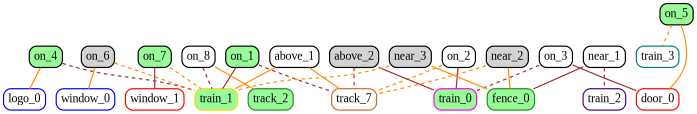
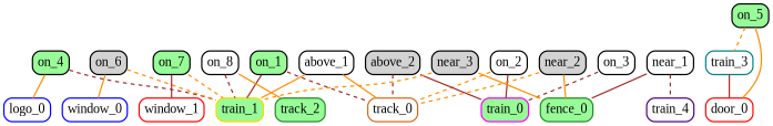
  digraph {
    fontname="Liberation Serif"
    rankdir=TB
    node [fillcolor=white fontname="Liberation Serif" fontsize=20 penwidth=2 shape=box style="rounded,filled"]
    edge [arrowhead=none color=darkorange constraint=true fontname="Liberation Serif" penwidth=2]
    n1 [color=blue label=logo_0]
    n2 [color=red label=door_0]
    n3 [color=forestgreen fillcolor=palegreen label=fence_0]
    n4 [color=magenta fillcolor=palegreen label=train_0]
-   n5 [color=chocolate label=track_7]
+   n5 [color=chocolate label=track_0]
    n6 [color=gold fillcolor=palegreen label=train_1]
-   n7 [color=indigo label=train_2]
+   n7 [color=indigo label=train_4]
    n8 [color=teal label=train_3]
    n9 [color=blue label=window_0]
    n10 [color=red label=window_1]
    n11 [color=forestgreen fillcolor=palegreen label=track_2]
    n12 [fillcolor=palegreen label=on_1]
    n13 [label=on_2]
    n14 [label=above_1]
    n15 [fillcolor=lightgrey label=above_2]
    n16 [label=near_1]
    n17 [label=on_3]
    n18 [fillcolor=palegreen label=on_4]
    n19 [fillcolor=lightgrey label=near_2]
    n20 [fillcolor=palegreen label=on_5]
    n21 [fillcolor=lightgrey label=on_6]
    n22 [fillcolor=palegreen label=on_7]
    n23 [label=on_8]
    n24 [fillcolor=lightgrey label=near_3]
    n12 -> n5 [color=brown style=dashed]
    n12 -> n6 [color=brown]
    n13 -> n4 [color=brown]
    n13 -> n5 [style=dashed]
    n14 -> n5 [style=solid]
    n14 -> n6
    n15 -> n4 [color=brown]
    n15 -> n5 [color=brown style=dashed]
    n16 -> n3 [color=brown]
    n16 -> n7 [color=brown style=dashed]
-   n17 -> n2 [color=brown]
+   n8 -> n2 [color=brown]
    n17 -> n4 [color=brown style=dashed]
    n18 -> n1
    n18 -> n6 [color=brown style=dashed]
    n19 -> n3
    n19 -> n5 [style=dashed]
    n20 -> n2
    n20 -> n8 [style=dashed]
    n21 -> n6 [style=dashed]
    n21 -> n9
    n22 -> n6 [style=dashed]
    n22 -> n10 [color=brown]
    n23 -> n6 [color=brown style=dashed]
    n23 -> n11
    n24 -> n3
    n24 -> n6 [style=dashed]
  }
